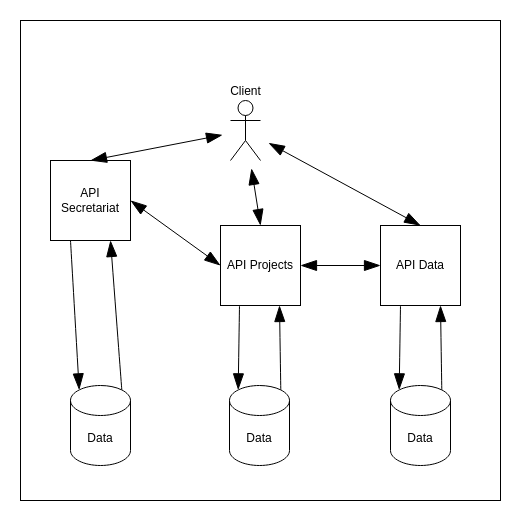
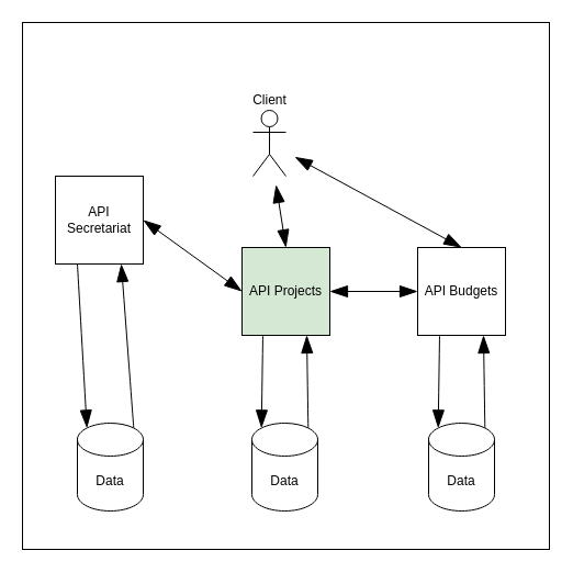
  <mxCell id="0" />
  <mxCell id="1" parent="0" />
  <mxCell id="2" style="edgeStyle=none;curved=1;rounded=0;orthogonalLoop=1;jettySize=auto;html=1;exitX=0.25;exitY=1;exitDx=0;exitDy=0;entryX=0.145;entryY=0;entryDx=0;entryDy=4.35;entryPerimeter=0;endArrow=blockThin;endFill=1;startSize=14;endSize=14;sourcePerimeterSpacing=8;targetPerimeterSpacing=8;" edge="1" parent="1" source="3" target="5"><mxGeometry relative="1" as="geometry" /></mxCell>
- <mxCell id="3" value="API Data" style="whiteSpace=wrap;html=1;aspect=fixed;hachureGap=4;pointerEvents=0;" vertex="1" parent="1"><mxGeometry x="380" y="225" width="80" height="80" as="geometry" /></mxCell>
+ <mxCell id="3" value="API Budgets" style="whiteSpace=wrap;html=1;aspect=fixed;hachureGap=4;pointerEvents=0;" vertex="1" parent="1"><mxGeometry x="380" y="225" width="80" height="80" as="geometry" /></mxCell>
  <mxCell id="4" style="edgeStyle=none;curved=1;rounded=0;orthogonalLoop=1;jettySize=auto;html=1;exitX=0.855;exitY=0;exitDx=0;exitDy=4.35;exitPerimeter=0;entryX=0.75;entryY=1;entryDx=0;entryDy=0;endArrow=blockThin;endFill=1;startSize=14;endSize=14;sourcePerimeterSpacing=8;targetPerimeterSpacing=8;" edge="1" parent="1" source="5" target="3"><mxGeometry relative="1" as="geometry" /></mxCell>
  <mxCell id="5" value="Data" style="shape=cylinder3;whiteSpace=wrap;html=1;boundedLbl=1;backgroundOutline=1;size=15;hachureGap=4;pointerEvents=0;" vertex="1" parent="1"><mxGeometry x="390" y="385" width="60" height="80" as="geometry" /></mxCell>
  <mxCell id="6" style="edgeStyle=none;curved=1;rounded=0;orthogonalLoop=1;jettySize=auto;html=1;exitX=0.25;exitY=1;exitDx=0;exitDy=0;entryX=0.145;entryY=0;entryDx=0;entryDy=4.35;entryPerimeter=0;endArrow=blockThin;endFill=1;startSize=14;endSize=14;sourcePerimeterSpacing=8;targetPerimeterSpacing=8;" edge="1" parent="1" source="7" target="9"><mxGeometry relative="1" as="geometry" /></mxCell>
  <mxCell id="7" value="API Secretariat" style="whiteSpace=wrap;html=1;aspect=fixed;hachureGap=4;pointerEvents=0;" vertex="1" parent="1"><mxGeometry x="50" y="160" width="80" height="80" as="geometry" /></mxCell>
  <mxCell id="8" style="edgeStyle=none;curved=1;rounded=0;orthogonalLoop=1;jettySize=auto;html=1;exitX=0.855;exitY=0;exitDx=0;exitDy=4.35;exitPerimeter=0;entryX=0.75;entryY=1;entryDx=0;entryDy=0;endArrow=blockThin;endFill=1;startSize=14;endSize=14;sourcePerimeterSpacing=8;targetPerimeterSpacing=8;" edge="1" parent="1" source="9" target="7"><mxGeometry relative="1" as="geometry" /></mxCell>
  <mxCell id="9" value="Data" style="shape=cylinder3;whiteSpace=wrap;html=1;boundedLbl=1;backgroundOutline=1;size=15;hachureGap=4;pointerEvents=0;" vertex="1" parent="1"><mxGeometry x="70" y="385" width="60" height="80" as="geometry" /></mxCell>
- <mxCell id="10" value="API Projects" style="whiteSpace=wrap;html=1;aspect=fixed;hachureGap=4;pointerEvents=0;" vertex="1" parent="1"><mxGeometry x="220" y="225" width="80" height="80" as="geometry" /></mxCell>
+ <mxCell id="10" value="API Projects" style="whiteSpace=wrap;html=1;aspect=fixed;hachureGap=4;pointerEvents=0;fillColor=#d5e8d4;" vertex="1" parent="1"><mxGeometry x="220" y="225" width="80" height="80" as="geometry" /></mxCell>
  <mxCell id="11" value="Client" style="shape=umlActor;verticalLabelPosition=top;verticalAlign=bottom;html=1;outlineConnect=0;hachureGap=4;pointerEvents=0;labelPosition=center;align=center;" vertex="1" parent="1"><mxGeometry x="230" y="100" width="30" height="60" as="geometry" /></mxCell>
  <mxCell id="12" value="" style="endArrow=blockThin;startArrow=blockThin;html=1;startSize=14;endSize=14;sourcePerimeterSpacing=8;targetPerimeterSpacing=8;startFill=1;endFill=1;exitX=1;exitY=0.5;exitDx=0;exitDy=0;entryX=0;entryY=0.5;entryDx=0;entryDy=0;" edge="1" parent="1" source="7" target="10"><mxGeometry width="50" height="50" relative="1" as="geometry"><mxPoint x="320" y="195" as="sourcePoint" /><mxPoint x="400" y="185" as="targetPoint" /></mxGeometry></mxCell>
  <mxCell id="13" value="" style="endArrow=blockThin;startArrow=blockThin;html=1;startSize=14;endSize=14;sourcePerimeterSpacing=8;targetPerimeterSpacing=8;startFill=1;endFill=1;entryX=0;entryY=0.5;entryDx=0;entryDy=0;exitX=1;exitY=0.5;exitDx=0;exitDy=0;" edge="1" parent="1" source="10" target="3"><mxGeometry width="50" height="50" relative="1" as="geometry"><mxPoint x="330" y="235" as="sourcePoint" /><mxPoint x="230" y="275" as="targetPoint" /></mxGeometry></mxCell>
- <mxCell id="14" value="" style="endArrow=blockThin;startArrow=blockThin;html=1;startSize=14;endSize=14;sourcePerimeterSpacing=8;targetPerimeterSpacing=8;startFill=1;endFill=1;exitX=0.5;exitY=0;exitDx=0;exitDy=0;" edge="1" parent="1" source="7" target="11"><mxGeometry width="50" height="50" relative="1" as="geometry"><mxPoint x="120" y="135" as="sourcePoint" /><mxPoint x="200" y="135" as="targetPoint" /></mxGeometry></mxCell>
  <mxCell id="15" value="" style="endArrow=blockThin;startArrow=blockThin;html=1;startSize=14;endSize=14;sourcePerimeterSpacing=8;targetPerimeterSpacing=8;startFill=1;endFill=1;entryX=0.5;entryY=0;entryDx=0;entryDy=0;" edge="1" parent="1" source="11" target="3"><mxGeometry width="50" height="50" relative="1" as="geometry"><mxPoint x="370" y="177.64" as="sourcePoint" /><mxPoint x="506" y="74.998" as="targetPoint" /></mxGeometry></mxCell>
  <mxCell id="16" style="edgeStyle=none;curved=1;rounded=0;orthogonalLoop=1;jettySize=auto;html=1;exitX=0.25;exitY=1;exitDx=0;exitDy=0;entryX=0.145;entryY=0;entryDx=0;entryDy=4.35;entryPerimeter=0;endArrow=blockThin;endFill=1;startSize=14;endSize=14;sourcePerimeterSpacing=8;targetPerimeterSpacing=8;" edge="1" parent="1" target="18"><mxGeometry relative="1" as="geometry"><mxPoint x="239" y="305" as="sourcePoint" /></mxGeometry></mxCell>
  <mxCell id="17" style="edgeStyle=none;curved=1;rounded=0;orthogonalLoop=1;jettySize=auto;html=1;exitX=0.855;exitY=0;exitDx=0;exitDy=4.35;exitPerimeter=0;entryX=0.75;entryY=1;entryDx=0;entryDy=0;endArrow=blockThin;endFill=1;startSize=14;endSize=14;sourcePerimeterSpacing=8;targetPerimeterSpacing=8;" edge="1" parent="1" source="18"><mxGeometry relative="1" as="geometry"><mxPoint x="279" y="305" as="targetPoint" /></mxGeometry></mxCell>
  <mxCell id="18" value="Data" style="shape=cylinder3;whiteSpace=wrap;html=1;boundedLbl=1;backgroundOutline=1;size=15;hachureGap=4;pointerEvents=0;" vertex="1" parent="1"><mxGeometry x="229" y="385" width="60" height="80" as="geometry" /></mxCell>
  <mxCell id="19" value="" style="endArrow=blockThin;startArrow=blockThin;html=1;startSize=14;endSize=14;sourcePerimeterSpacing=8;targetPerimeterSpacing=8;startFill=1;endFill=1;exitX=0.5;exitY=0;exitDx=0;exitDy=0;" edge="1" parent="1" source="10" target="11"><mxGeometry width="50" height="50" relative="1" as="geometry"><mxPoint x="150" y="275" as="sourcePoint" /><mxPoint x="230" y="275" as="targetPoint" /></mxGeometry></mxCell>
  <mxCell id="20" value="" style="whiteSpace=wrap;html=1;aspect=fixed;rounded=0;shadow=0;hachureGap=4;pointerEvents=0;fillColor=none;" vertex="1" parent="1"><mxGeometry x="20" y="20" width="480" height="480" as="geometry" /></mxCell>
